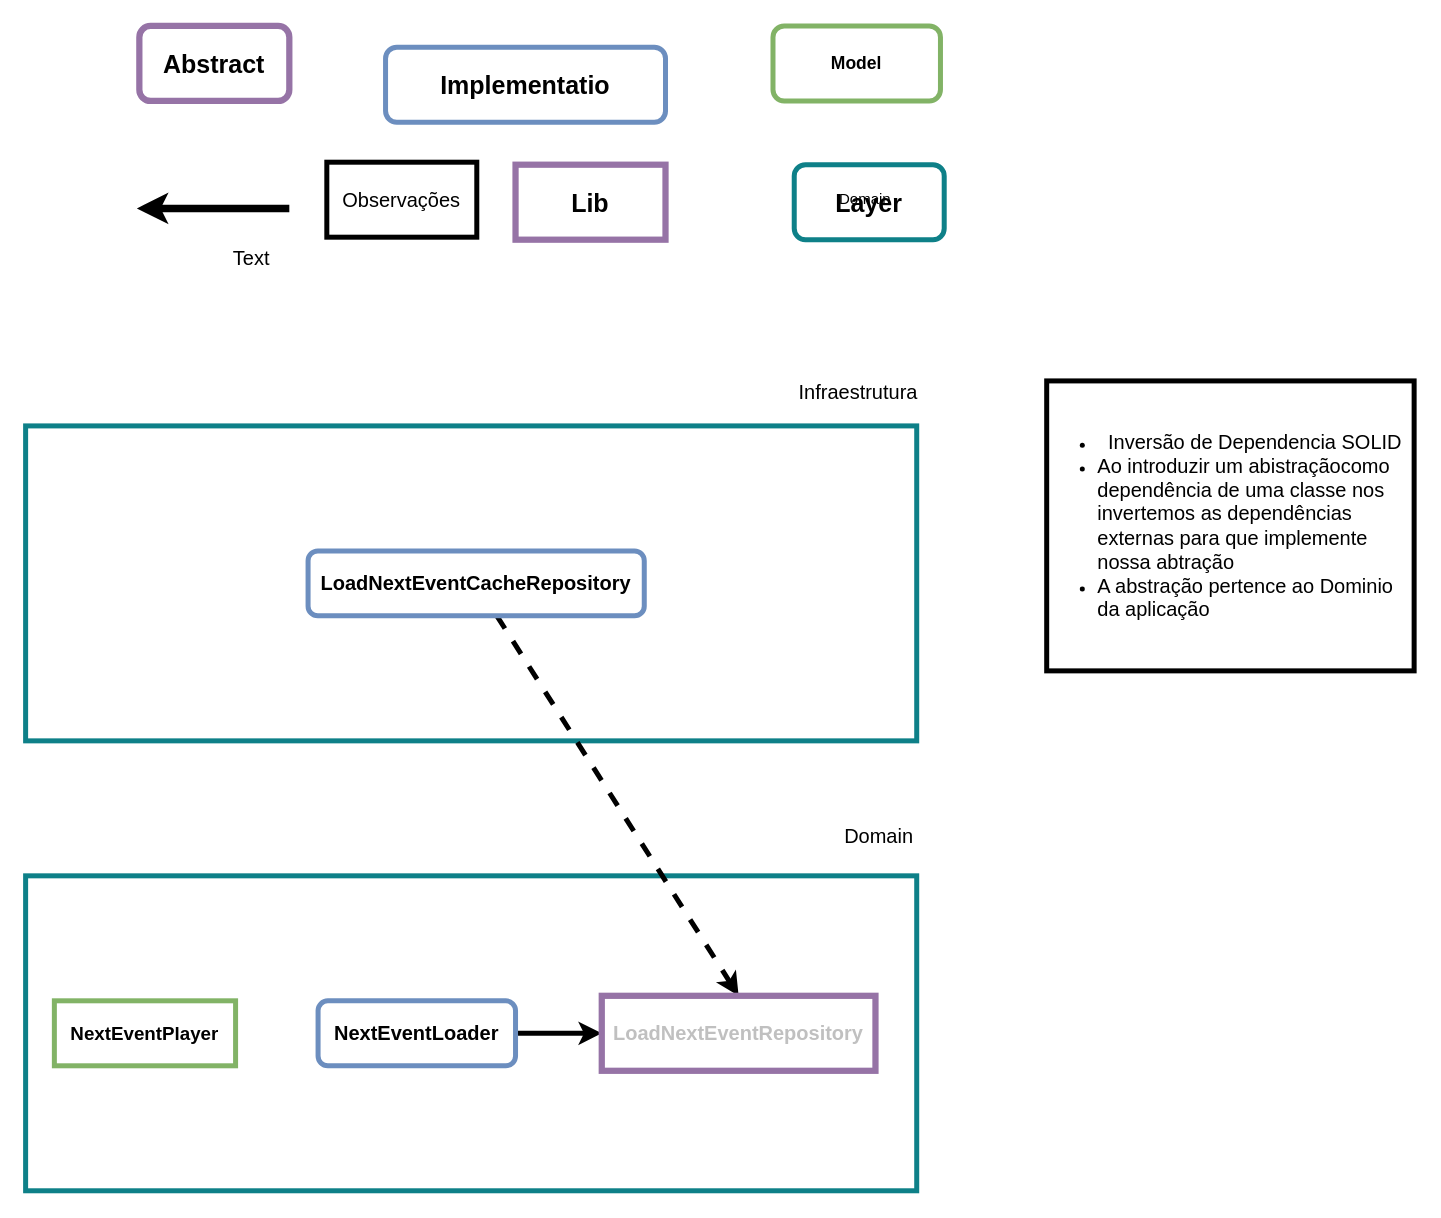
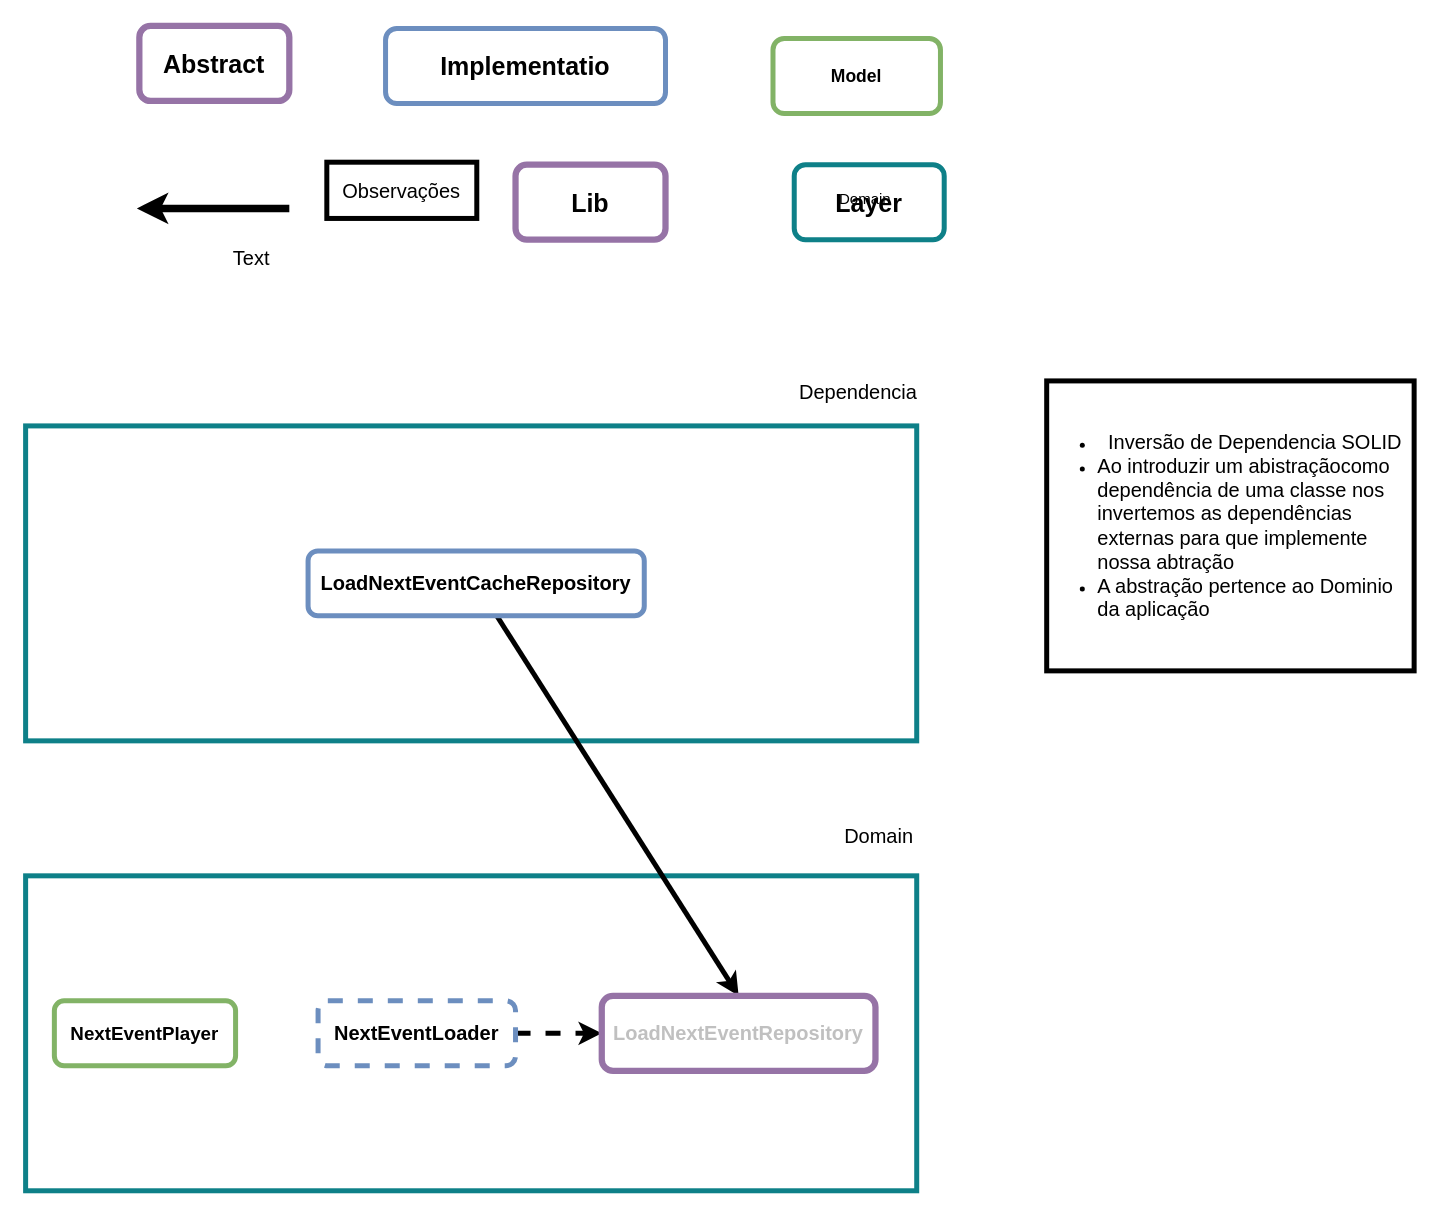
  <mxCell id="0" />
  <mxCell id="1" parent="0" />
  <mxCell id="2" value="&lt;b&gt;&lt;font style=&quot;font-size: 20px;&quot;&gt;Abstract&lt;/font&gt;&lt;/b&gt;" style="whiteSpace=wrap;html=1;fillColor=none;strokeColor=light-dark(#9673A6,#4C0099);strokeWidth=5;rounded=1;" vertex="1" parent="1"><mxGeometry x="111" y="20" width="120" height="60" as="geometry" /></mxCell>
- <mxCell id="3" value="&lt;b&gt;&lt;font style=&quot;font-size: 20px;&quot;&gt;Implementatio&lt;/font&gt;&lt;/b&gt;" style="whiteSpace=wrap;html=1;fillColor=none;strokeColor=light-dark(#6C8EBF,#99FFFF);strokeWidth=4;rounded=1;" vertex="1" parent="1"><mxGeometry x="308" y="37" width="224" height="60" as="geometry" /></mxCell>
+ <mxCell id="3" value="&lt;b&gt;&lt;font style=&quot;font-size: 20px;&quot;&gt;Implementatio&lt;/font&gt;&lt;/b&gt;" style="whiteSpace=wrap;html=1;fillColor=none;strokeColor=light-dark(#6C8EBF,#99FFFF);strokeWidth=4;rounded=1;" vertex="1" parent="1"><mxGeometry x="308" y="22" width="224" height="60" as="geometry" /></mxCell>
  <mxCell id="4" value="&lt;b&gt;&lt;font style=&quot;font-size: 20px;&quot;&gt;Layer&lt;/font&gt;&lt;/b&gt;" style="whiteSpace=wrap;html=1;fillColor=none;strokeColor=light-dark(#0E8088,#3333FF);strokeWidth=4;rounded=1;" vertex="1" parent="1"><mxGeometry x="635" y="131" width="120" height="60" as="geometry" /></mxCell>
- <mxCell id="5" value="&lt;b&gt;&lt;font style=&quot;font-size: 20px;&quot;&gt;Lib&lt;/font&gt;&lt;/b&gt;" style="whiteSpace=wrap;html=1;fillColor=none;strokeColor=light-dark(#9673A6,#00CC00);strokeWidth=5;" vertex="1" parent="1"><mxGeometry x="412" y="131" width="120" height="60" as="geometry" /></mxCell>
+ <mxCell id="5" value="&lt;b&gt;&lt;font style=&quot;font-size: 20px;&quot;&gt;Lib&lt;/font&gt;&lt;/b&gt;" style="whiteSpace=wrap;html=1;fillColor=none;strokeColor=light-dark(#9673A6,#00CC00);strokeWidth=5;rounded=1;" vertex="1" parent="1"><mxGeometry x="412" y="131" width="120" height="60" as="geometry" /></mxCell>
  <mxCell id="6" value="" style="edgeStyle=none;orthogonalLoop=1;jettySize=auto;html=1;strokeWidth=6;strokeColor=light-dark(#000000,#FFFF33);" edge="1" parent="1"><mxGeometry width="80" relative="1" as="geometry"><mxPoint x="231" y="166" as="sourcePoint" /><mxPoint x="109" y="166" as="targetPoint" /></mxGeometry></mxCell>
  <mxCell id="7" value="&lt;font style=&quot;font-size: 16px; color: light-dark(rgb(0, 0, 0), rgb(255, 255, 255));&quot;&gt;Text&lt;/font&gt;" style="text;strokeColor=none;align=center;fillColor=none;html=1;verticalAlign=middle;whiteSpace=wrap;rounded=0;strokeWidth=4;" vertex="1" parent="1"><mxGeometry x="171" y="191" width="60" height="30" as="geometry" /></mxCell>
  <mxCell id="8" value="" style="whiteSpace=wrap;html=1;fillColor=none;strokeColor=light-dark(#0E8088,#3333FF);strokeWidth=4;rounded=0;" vertex="1" parent="1"><mxGeometry x="20" y="700" width="713" height="252" as="geometry" /></mxCell>
- <mxCell id="9" value="&lt;font style=&quot;font-size: 16px; color: light-dark(rgb(0, 0, 0), rgb(255, 255, 255));&quot;&gt;Infraestrutura&lt;/font&gt;" style="text;strokeColor=none;align=center;fillColor=none;html=1;verticalAlign=middle;whiteSpace=wrap;rounded=0;" vertex="1" parent="1"><mxGeometry x="640" y="298" width="93" height="30" as="geometry" /></mxCell>
- <mxCell id="10" value="&lt;b&gt;&lt;font style=&quot;font-size: 15px;&quot;&gt;NextEventPlayer&lt;/font&gt;&lt;/b&gt;" style="whiteSpace=wrap;html=1;fillColor=none;strokeColor=light-dark(#82B366,#FF3399);fillStyle=solid;strokeWidth=4;rounded=0;" vertex="1" parent="1"><mxGeometry x="43" y="800" width="145" height="52" as="geometry" /></mxCell>
- <mxCell id="11" value="&lt;b&gt;&lt;font style=&quot;font-size: 14px;&quot;&gt;Model&lt;/font&gt;&lt;/b&gt;" style="whiteSpace=wrap;html=1;fillColor=none;strokeColor=light-dark(#82B366,#FF3399);fillStyle=solid;strokeWidth=4;rounded=1;" vertex="1" parent="1"><mxGeometry x="618" y="20" width="134" height="60" as="geometry" /></mxCell>
- <mxCell id="12" style="edgeStyle=none;html=1;entryX=0;entryY=0.5;entryDx=0;entryDy=0;strokeWidth=4;strokeColor=light-dark(#000000,#FFFF33);" edge="1" parent="1" source="13" target="19"><mxGeometry relative="1" as="geometry" /></mxCell>
- <mxCell id="13" value="&lt;b&gt;&lt;font style=&quot;font-size: 16px;&quot;&gt;NextEventLoader&lt;/font&gt;&lt;/b&gt;" style="whiteSpace=wrap;html=1;fillColor=none;strokeColor=light-dark(#6C8EBF,#99FFFF);strokeWidth=4;rounded=1;" vertex="1" parent="1"><mxGeometry x="254" y="800" width="158" height="52" as="geometry" /></mxCell>
+ <mxCell id="9" value="&lt;font style=&quot;font-size: 16px; color: light-dark(rgb(0, 0, 0), rgb(255, 255, 255));&quot;&gt;Dependencia&lt;/font&gt;" style="text;strokeColor=none;align=center;fillColor=none;html=1;verticalAlign=middle;whiteSpace=wrap;rounded=0;" vertex="1" parent="1"><mxGeometry x="640" y="298" width="93" height="30" as="geometry" /></mxCell>
+ <mxCell id="10" value="&lt;b&gt;&lt;font style=&quot;font-size: 15px;&quot;&gt;NextEventPlayer&lt;/font&gt;&lt;/b&gt;" style="whiteSpace=wrap;html=1;fillColor=none;strokeColor=light-dark(#82B366,#FF3399);fillStyle=solid;strokeWidth=4;rounded=1;" vertex="1" parent="1"><mxGeometry x="43" y="800" width="145" height="52" as="geometry" /></mxCell>
+ <mxCell id="11" value="&lt;b&gt;&lt;font style=&quot;font-size: 14px;&quot;&gt;Model&lt;/font&gt;&lt;/b&gt;" style="whiteSpace=wrap;html=1;fillColor=none;strokeColor=light-dark(#82B366,#FF3399);fillStyle=solid;strokeWidth=4;rounded=1;" vertex="1" parent="1"><mxGeometry x="618" y="30" width="134" height="60" as="geometry" /></mxCell>
+ <mxCell id="12" style="edgeStyle=none;html=1;entryX=0;entryY=0.5;entryDx=0;entryDy=0;strokeWidth=4;strokeColor=light-dark(#000000,#FFFF33);dashed=1;" edge="1" parent="1" source="13" target="19"><mxGeometry relative="1" as="geometry" /></mxCell>
+ <mxCell id="13" value="&lt;b&gt;&lt;font style=&quot;font-size: 16px;&quot;&gt;NextEventLoader&lt;/font&gt;&lt;/b&gt;" style="whiteSpace=wrap;html=1;fillColor=none;strokeColor=light-dark(#6C8EBF,#99FFFF);strokeWidth=4;rounded=1;dashed=1;" vertex="1" parent="1"><mxGeometry x="254" y="800" width="158" height="52" as="geometry" /></mxCell>
  <mxCell id="14" value="" style="whiteSpace=wrap;html=1;fillColor=none;strokeColor=light-dark(#0E8088,#3333FF);strokeWidth=4;rounded=0;" vertex="1" parent="1"><mxGeometry x="20" y="340" width="713" height="252" as="geometry" /></mxCell>
  <mxCell id="15" value="Domain" style="text;strokeColor=none;align=center;fillColor=none;html=1;verticalAlign=middle;whiteSpace=wrap;rounded=0;" vertex="1" parent="1"><mxGeometry x="662" y="144" width="60" height="30" as="geometry" /></mxCell>
- <mxCell id="16" style="edgeStyle=none;html=1;entryX=0.5;entryY=0;entryDx=0;entryDy=0;strokeWidth=4;strokeColor=light-dark(#000000,#FFFF33);dashed=1;" edge="1" parent="1" source="17" target="19"><mxGeometry relative="1" as="geometry" /></mxCell>
+ <mxCell id="16" style="edgeStyle=none;html=1;entryX=0.5;entryY=0;entryDx=0;entryDy=0;strokeWidth=4;strokeColor=light-dark(#000000,#FFFF33);" edge="1" parent="1" source="17" target="19"><mxGeometry relative="1" as="geometry" /></mxCell>
  <mxCell id="17" value="&lt;b&gt;&lt;font style=&quot;font-size: 16px;&quot;&gt;LoadNextEventCacheRepository&lt;/font&gt;&lt;/b&gt;" style="whiteSpace=wrap;html=1;fillColor=none;strokeColor=light-dark(#6C8EBF,#99FFFF);strokeWidth=4;rounded=1;" vertex="1" parent="1"><mxGeometry x="246" y="440" width="269" height="52" as="geometry" /></mxCell>
  <mxCell id="18" value="&lt;font style=&quot;font-size: 16px; color: light-dark(rgb(0, 0, 0), rgb(255, 255, 255));&quot;&gt;Domain&lt;/font&gt;" style="text;strokeColor=none;align=center;fillColor=none;html=1;verticalAlign=middle;whiteSpace=wrap;rounded=0;" vertex="1" parent="1"><mxGeometry x="673" y="653" width="60" height="30" as="geometry" /></mxCell>
- <mxCell id="19" value="&lt;b style=&quot;scrollbar-color: rgb(75, 75, 75) rgb(27, 29, 30);&quot;&gt;&lt;font style=&quot;scrollbar-color: rgb(75, 75, 75) rgb(27, 29, 30); font-size: 16px; color: light-dark(rgb(192, 192, 192), rgb(255, 255, 255));&quot;&gt;LoadNextEventRepository&lt;/font&gt;&lt;/b&gt;" style="whiteSpace=wrap;html=1;fillColor=none;strokeColor=light-dark(#9673A6,#4C0099);strokeWidth=5;rounded=0;" vertex="1" parent="1"><mxGeometry x="481" y="796" width="219" height="60" as="geometry" /></mxCell>
- <mxCell id="20" value="&lt;span style=&quot;font-size: 16px;&quot;&gt;Observações&lt;/span&gt;" style="whiteSpace=wrap;html=1;fillColor=none;strokeColor=light-dark(#000000,#FF0000);strokeWidth=4;" vertex="1" parent="1"><mxGeometry x="261" y="129" width="120" height="60" as="geometry" /></mxCell>
+ <mxCell id="19" value="&lt;b style=&quot;scrollbar-color: rgb(75, 75, 75) rgb(27, 29, 30);&quot;&gt;&lt;font style=&quot;scrollbar-color: rgb(75, 75, 75) rgb(27, 29, 30); font-size: 16px; color: light-dark(rgb(192, 192, 192), rgb(255, 255, 255));&quot;&gt;LoadNextEventRepository&lt;/font&gt;&lt;/b&gt;" style="whiteSpace=wrap;html=1;fillColor=none;strokeColor=light-dark(#9673A6,#4C0099);strokeWidth=5;rounded=1;" vertex="1" parent="1"><mxGeometry x="481" y="796" width="219" height="60" as="geometry" /></mxCell>
+ <mxCell id="20" value="&lt;span style=&quot;font-size: 16px;&quot;&gt;Observações&lt;/span&gt;" style="whiteSpace=wrap;html=1;fillColor=none;strokeColor=light-dark(#000000,#FF0000);strokeWidth=4;" vertex="1" parent="1"><mxGeometry x="261" y="129" width="120" height="45" as="geometry" /></mxCell>
  <mxCell id="21" value="&lt;ul&gt;&lt;li&gt;&lt;span style=&quot;font-size: 16px;&quot;&gt;Inversão de Dependencia SOLID&lt;/span&gt;&lt;/li&gt;&lt;li style=&quot;text-align: left;&quot;&gt;&lt;span style=&quot;font-size: 16px;&quot;&gt;Ao introduzir um abistraçãocomo dependência de uma classe nos invertemos as dependências externas para que implemente nossa abtração&lt;/span&gt;&lt;/li&gt;&lt;li style=&quot;text-align: left;&quot;&gt;&lt;span style=&quot;font-size: 16px;&quot;&gt;A abstração pertence ao Dominio da aplicação&lt;/span&gt;&lt;/li&gt;&lt;/ul&gt;" style="whiteSpace=wrap;html=1;fillColor=none;strokeColor=light-dark(#000000,#FF0000);strokeWidth=4;" vertex="1" parent="1"><mxGeometry x="837" y="304" width="294" height="232" as="geometry" /></mxCell>
